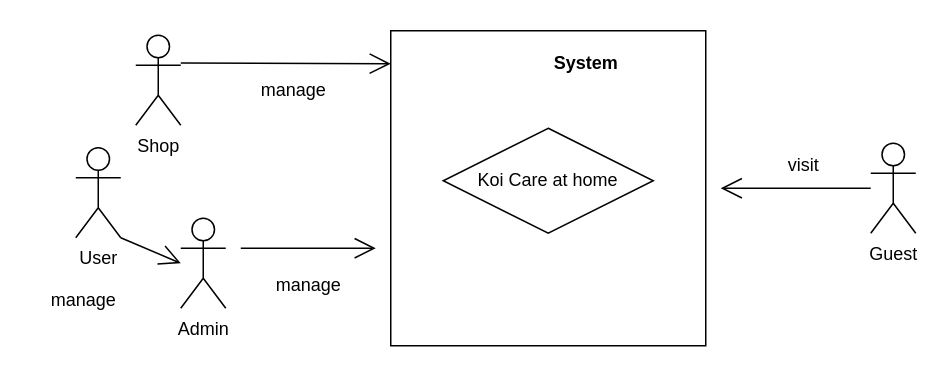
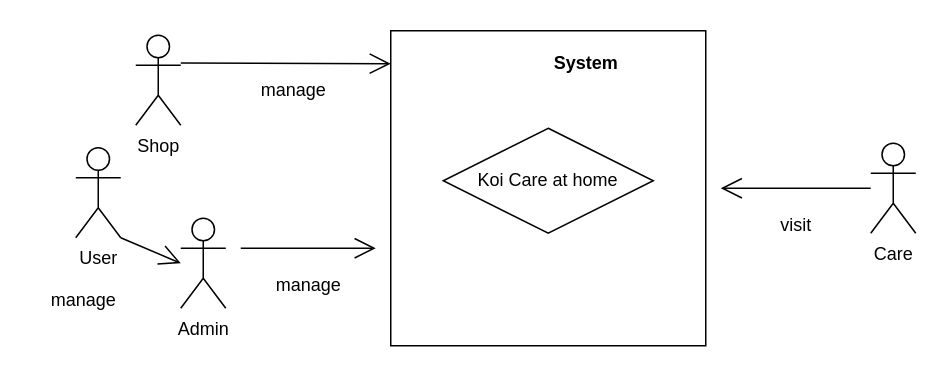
  <mxCell id="0" />
  <mxCell id="1" parent="0" />
  <mxCell id="2" value="Admin" style="shape=umlActor;verticalLabelPosition=bottom;verticalAlign=top;html=1;" vertex="1" parent="1"><mxGeometry x="120" y="145" width="30" height="60" as="geometry" /></mxCell>
  <mxCell id="3" value="User" style="shape=umlActor;verticalLabelPosition=bottom;verticalAlign=top;html=1;" vertex="1" parent="1"><mxGeometry x="50" y="98" width="30" height="60" as="geometry" /></mxCell>
  <mxCell id="4" value="Shop" style="shape=umlActor;verticalLabelPosition=bottom;verticalAlign=top;html=1;" vertex="1" parent="1"><mxGeometry x="90" y="23" width="30" height="60" as="geometry" /></mxCell>
- <mxCell id="5" value=" Guest" style="shape=umlActor;verticalLabelPosition=bottom;verticalAlign=top;html=1;" vertex="1" parent="1"><mxGeometry x="580" y="95" width="30" height="60" as="geometry" /></mxCell>
+ <mxCell id="5" value=" Care" style="shape=umlActor;verticalLabelPosition=bottom;verticalAlign=top;html=1;" vertex="1" parent="1"><mxGeometry x="580" y="95" width="30" height="60" as="geometry" /></mxCell>
  <mxCell id="6" value="" style="endArrow=open;endFill=1;endSize=12;html=1;rounded=0;exitX=1;exitY=1;exitDx=0;exitDy=0;exitPerimeter=0;" edge="1" parent="1" source="3"><mxGeometry width="160" relative="1" as="geometry"><mxPoint x="190" y="185" as="sourcePoint" /><mxPoint x="120" y="175" as="targetPoint" /><Array as="points" /></mxGeometry></mxCell>
  <mxCell id="7" value="" style="html=1;whiteSpace=wrap;" vertex="1" parent="1"><mxGeometry x="260" y="20" width="210" height="210" as="geometry" /></mxCell>
  <mxCell id="8" value="System" style="text;align=center;fontStyle=1;verticalAlign=middle;spacingLeft=3;spacingRight=3;strokeColor=none;rotatable=0;points=[[0,0.5],[1,0.5]];portConstraint=eastwest;html=1;" vertex="1" parent="1"><mxGeometry x="350" y="29" width="80" height="26" as="geometry" /></mxCell>
  <mxCell id="9" value="Koi Care at home" style="rhombus;whiteSpace=wrap;html=1;" vertex="1" parent="1"><mxGeometry x="295" y="85" width="140" height="70" as="geometry" /></mxCell>
- <mxCell id="10" value="visit" style="text;html=1;align=center;verticalAlign=middle;resizable=0;points=[];autosize=1;strokeColor=none;fillColor=none;" vertex="1" parent="1"><mxGeometry x="515" y="95" width="40" height="30" as="geometry" /></mxCell>
+ <mxCell id="10" value="visit" style="text;html=1;align=center;verticalAlign=middle;resizable=0;points=[];autosize=1;strokeColor=none;fillColor=none;" vertex="1" parent="1"><mxGeometry x="510" y="135" width="40" height="30" as="geometry" /></mxCell>
  <mxCell id="11" value="" style="endArrow=open;endFill=1;endSize=12;html=1;rounded=0;" edge="1" parent="1"><mxGeometry width="160" relative="1" as="geometry"><mxPoint x="580" y="125" as="sourcePoint" /><mxPoint x="480" y="125" as="targetPoint" /><Array as="points"><mxPoint x="530" y="125" /></Array></mxGeometry></mxCell>
  <mxCell id="12" value="manage     " style="text;html=1;align=center;verticalAlign=middle;resizable=0;points=[];autosize=1;strokeColor=none;fillColor=none;rotation=0;" vertex="1" parent="1"><mxGeometry x="20" y="185" width="70" height="30" as="geometry" /></mxCell>
  <mxCell id="13" value="manage" style="text;html=1;align=center;verticalAlign=middle;resizable=0;points=[];autosize=1;strokeColor=none;fillColor=none;" vertex="1" parent="1"><mxGeometry x="160" y="45" width="70" height="30" as="geometry" /></mxCell>
  <mxCell id="14" value="manage" style="text;html=1;align=center;verticalAlign=middle;resizable=0;points=[];autosize=1;strokeColor=none;fillColor=none;" vertex="1" parent="1"><mxGeometry x="170" y="175" width="70" height="30" as="geometry" /></mxCell>
  <mxCell id="15" value="" style="endArrow=open;endFill=1;endSize=12;html=1;rounded=0;" edge="1" parent="1"><mxGeometry width="160" relative="1" as="geometry"><mxPoint x="120" y="41.5" as="sourcePoint" /><mxPoint x="260" y="42" as="targetPoint" /></mxGeometry></mxCell>
  <mxCell id="16" value="" style="endArrow=open;endFill=1;endSize=12;html=1;rounded=0;" edge="1" parent="1"><mxGeometry width="160" relative="1" as="geometry"><mxPoint x="160" y="165" as="sourcePoint" /><mxPoint x="250" y="165" as="targetPoint" /></mxGeometry></mxCell>
